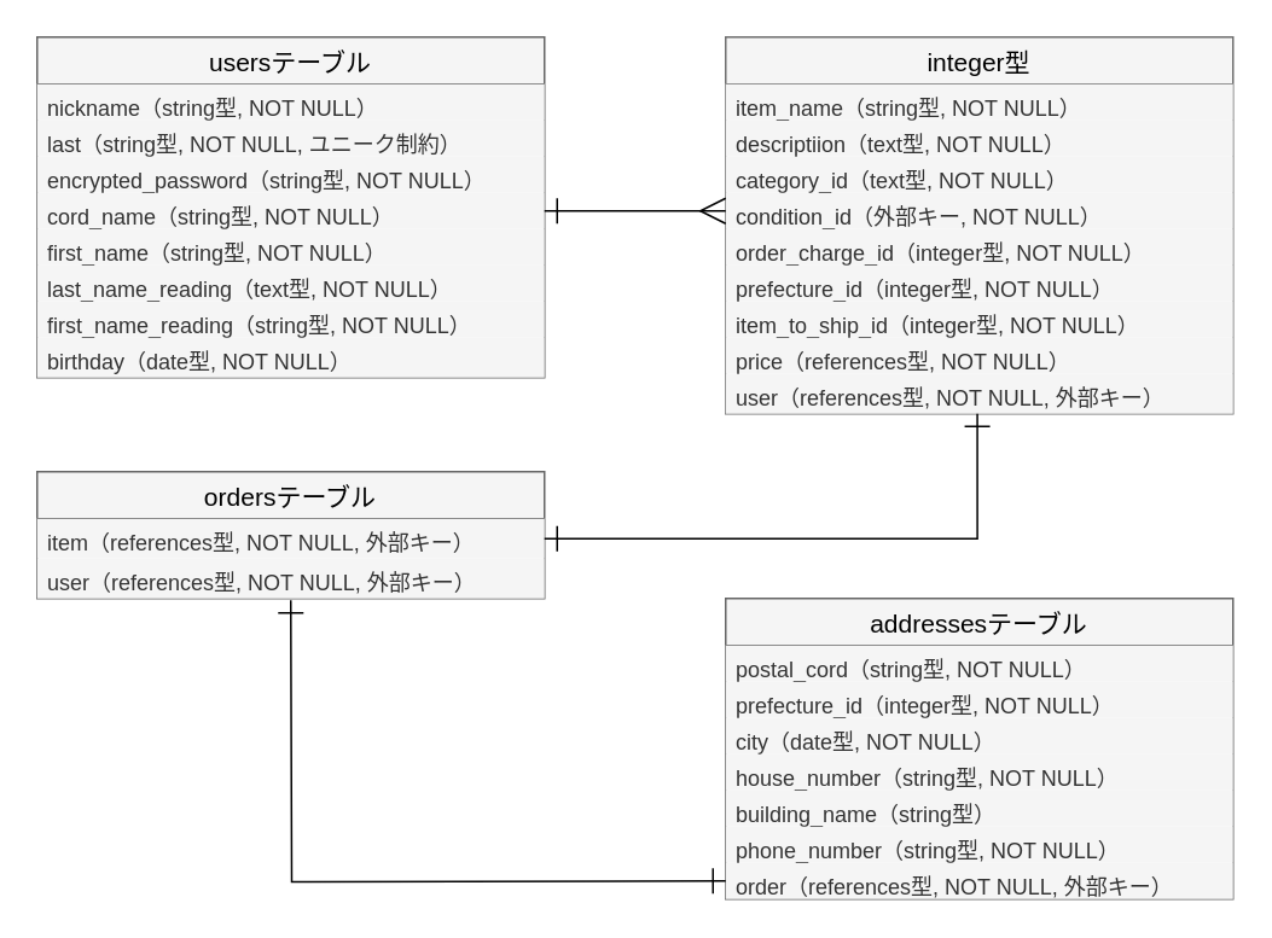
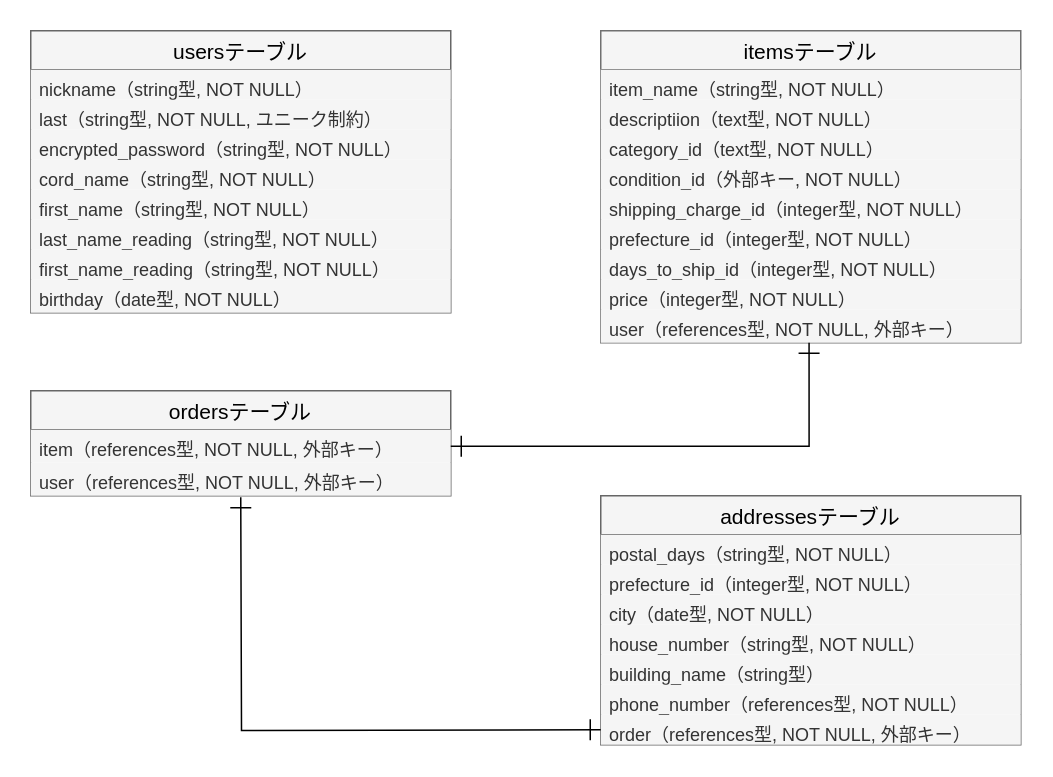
  <mxCell id="0" />
  <mxCell id="1" parent="0" />
- <mxCell id="2" value="integer型" style="swimlane;fontStyle=0;childLayout=stackLayout;horizontal=1;startSize=26;horizontalStack=0;resizeParent=1;resizeParentMax=0;resizeLast=0;collapsible=1;marginBottom=0;align=center;fontSize=14;fillColor=#f5f5f5;strokeColor=#707070;fontColor=#000000;" parent="1" vertex="1"><mxGeometry x="400" y="20" width="280" height="208" as="geometry"><mxRectangle x="100" y="230" width="70" height="26" as="alternateBounds" /></mxGeometry></mxCell>
+ <mxCell id="2" value="itemsテーブル" style="swimlane;fontStyle=0;childLayout=stackLayout;horizontal=1;startSize=26;horizontalStack=0;resizeParent=1;resizeParentMax=0;resizeLast=0;collapsible=1;marginBottom=0;align=center;fontSize=14;fillColor=#f5f5f5;strokeColor=#707070;fontColor=#000000;" parent="1" vertex="1"><mxGeometry x="400" y="20" width="280" height="208" as="geometry"><mxRectangle x="100" y="230" width="70" height="26" as="alternateBounds" /></mxGeometry></mxCell>
  <mxCell id="3" value="item_name（string型, NOT NULL）" style="text;fillColor=#f5f5f5;spacingLeft=4;spacingRight=4;overflow=hidden;rotatable=0;points=[[0,0.5],[1,0.5]];portConstraint=eastwest;fontSize=12;fontColor=#333333;" parent="2" vertex="1"><mxGeometry y="26" width="280" height="20" as="geometry" /></mxCell>
  <mxCell id="4" value="descriptiion（text型, NOT NULL）" style="text;fillColor=#f5f5f5;spacingLeft=4;spacingRight=4;overflow=hidden;rotatable=0;points=[[0,0.5],[1,0.5]];portConstraint=eastwest;fontSize=12;fontColor=#333333;" parent="2" vertex="1"><mxGeometry y="46" width="280" height="20" as="geometry" /></mxCell>
  <mxCell id="5" value="category_id（text型, NOT NULL）" style="text;spacingLeft=4;spacingRight=4;overflow=hidden;rotatable=0;points=[[0,0.5],[1,0.5]];portConstraint=eastwest;fontSize=12;fillColor=#f5f5f5;fontColor=#333333;" parent="2" vertex="1"><mxGeometry y="66" width="280" height="20" as="geometry" /></mxCell>
  <mxCell id="6" value="condition_id（外部キー, NOT NULL）" style="text;spacingLeft=4;spacingRight=4;overflow=hidden;rotatable=0;points=[[0,0.5],[1,0.5]];portConstraint=eastwest;fontSize=12;fillColor=#f5f5f5;fontColor=#333333;" parent="2" vertex="1"><mxGeometry y="86" width="280" height="20" as="geometry" /></mxCell>
- <mxCell id="7" value="order_charge_id（integer型, NOT NULL）" style="text;fillColor=#f5f5f5;spacingLeft=4;spacingRight=4;overflow=hidden;rotatable=0;points=[[0,0.5],[1,0.5]];portConstraint=eastwest;fontSize=12;fontColor=#333333;" parent="2" vertex="1"><mxGeometry y="106" width="280" height="20" as="geometry" /></mxCell>
+ <mxCell id="7" value="shipping_charge_id（integer型, NOT NULL）" style="text;fillColor=#f5f5f5;spacingLeft=4;spacingRight=4;overflow=hidden;rotatable=0;points=[[0,0.5],[1,0.5]];portConstraint=eastwest;fontSize=12;fontColor=#333333;" parent="2" vertex="1"><mxGeometry y="106" width="280" height="20" as="geometry" /></mxCell>
  <mxCell id="8" value="prefecture_id（integer型, NOT NULL）" style="text;fillColor=#f5f5f5;spacingLeft=4;spacingRight=4;overflow=hidden;rotatable=0;points=[[0,0.5],[1,0.5]];portConstraint=eastwest;fontSize=12;fontColor=#333333;" parent="2" vertex="1"><mxGeometry y="126" width="280" height="20" as="geometry" /></mxCell>
- <mxCell id="9" value="item_to_ship_id（integer型, NOT NULL）" style="text;fillColor=#f5f5f5;spacingLeft=4;spacingRight=4;overflow=hidden;rotatable=0;points=[[0,0.5],[1,0.5]];portConstraint=eastwest;fontSize=12;fontColor=#333333;" parent="2" vertex="1"><mxGeometry y="146" width="280" height="20" as="geometry" /></mxCell>
- <mxCell id="10" value="price（references型, NOT NULL）" style="text;fillColor=#f5f5f5;spacingLeft=4;spacingRight=4;overflow=hidden;rotatable=0;points=[[0,0.5],[1,0.5]];portConstraint=eastwest;fontSize=12;fontColor=#333333;" parent="2" vertex="1"><mxGeometry y="166" width="280" height="20" as="geometry" /></mxCell>
+ <mxCell id="9" value="days_to_ship_id（integer型, NOT NULL）" style="text;fillColor=#f5f5f5;spacingLeft=4;spacingRight=4;overflow=hidden;rotatable=0;points=[[0,0.5],[1,0.5]];portConstraint=eastwest;fontSize=12;fontColor=#333333;" parent="2" vertex="1"><mxGeometry y="146" width="280" height="20" as="geometry" /></mxCell>
+ <mxCell id="10" value="price（integer型, NOT NULL）" style="text;fillColor=#f5f5f5;spacingLeft=4;spacingRight=4;overflow=hidden;rotatable=0;points=[[0,0.5],[1,0.5]];portConstraint=eastwest;fontSize=12;fontColor=#333333;" parent="2" vertex="1"><mxGeometry y="166" width="280" height="20" as="geometry" /></mxCell>
  <mxCell id="11" value="user（references型, NOT NULL, 外部キー）" style="text;fillColor=#f5f5f5;spacingLeft=4;spacingRight=4;overflow=hidden;rotatable=0;points=[[0,0.5],[1,0.5]];portConstraint=eastwest;fontSize=12;fontColor=#333333;" parent="2" vertex="1"><mxGeometry y="186" width="280" height="22" as="geometry" /></mxCell>
  <mxCell id="12" value="usersテーブル" style="swimlane;fontStyle=0;childLayout=stackLayout;horizontal=1;startSize=26;horizontalStack=0;resizeParent=1;resizeParentMax=0;resizeLast=0;collapsible=1;marginBottom=0;align=center;fontSize=14;fillColor=#f5f5f5;strokeColor=#666666;fontColor=#000000;" parent="1" vertex="1"><mxGeometry x="20" y="20" width="280" height="188" as="geometry"><mxRectangle x="100" y="230" width="70" height="26" as="alternateBounds" /></mxGeometry></mxCell>
  <mxCell id="13" value="nickname（string型, NOT NULL）" style="text;fillColor=#f5f5f5;spacingLeft=4;spacingRight=4;overflow=hidden;rotatable=0;points=[[0,0.5],[1,0.5]];portConstraint=eastwest;fontSize=12;fontColor=#333333;" parent="12" vertex="1"><mxGeometry y="26" width="280" height="20" as="geometry" /></mxCell>
  <mxCell id="14" value="last（string型, NOT NULL, ユニーク制約）" style="text;fillColor=#f5f5f5;spacingLeft=4;spacingRight=4;overflow=hidden;rotatable=0;points=[[0,0.5],[1,0.5]];portConstraint=eastwest;fontSize=12;fontColor=#333333;" parent="12" vertex="1"><mxGeometry y="46" width="280" height="20" as="geometry" /></mxCell>
  <mxCell id="15" value="encrypted_password（string型, NOT NULL）" style="text;fillColor=#f5f5f5;spacingLeft=4;spacingRight=4;overflow=hidden;rotatable=0;points=[[0,0.5],[1,0.5]];portConstraint=eastwest;fontSize=12;fontColor=#333333;" parent="12" vertex="1"><mxGeometry y="66" width="280" height="20" as="geometry" /></mxCell>
  <mxCell id="16" value="cord_name（string型, NOT NULL）" style="text;fillColor=#f5f5f5;spacingLeft=4;spacingRight=4;overflow=hidden;rotatable=0;points=[[0,0.5],[1,0.5]];portConstraint=eastwest;fontSize=12;fontColor=#333333;" parent="12" vertex="1"><mxGeometry y="86" width="280" height="20" as="geometry" /></mxCell>
  <mxCell id="17" value="first_name（string型, NOT NULL）" style="text;fillColor=#f5f5f5;spacingLeft=4;spacingRight=4;overflow=hidden;rotatable=0;points=[[0,0.5],[1,0.5]];portConstraint=eastwest;fontSize=12;fontColor=#333333;" parent="12" vertex="1"><mxGeometry y="106" width="280" height="20" as="geometry" /></mxCell>
- <mxCell id="18" value="last_name_reading（text型, NOT NULL）" style="text;fillColor=#f5f5f5;spacingLeft=4;spacingRight=4;overflow=hidden;rotatable=0;points=[[0,0.5],[1,0.5]];portConstraint=eastwest;fontSize=12;fontColor=#333333;" parent="12" vertex="1"><mxGeometry y="126" width="280" height="20" as="geometry" /></mxCell>
+ <mxCell id="18" value="last_name_reading（string型, NOT NULL）" style="text;fillColor=#f5f5f5;spacingLeft=4;spacingRight=4;overflow=hidden;rotatable=0;points=[[0,0.5],[1,0.5]];portConstraint=eastwest;fontSize=12;fontColor=#333333;" parent="12" vertex="1"><mxGeometry y="126" width="280" height="20" as="geometry" /></mxCell>
  <mxCell id="19" value="first_name_reading（string型, NOT NULL）" style="text;fillColor=#f5f5f5;spacingLeft=4;spacingRight=4;overflow=hidden;rotatable=0;points=[[0,0.5],[1,0.5]];portConstraint=eastwest;fontSize=12;fontColor=#333333;" parent="12" vertex="1"><mxGeometry y="146" width="280" height="20" as="geometry" /></mxCell>
  <mxCell id="20" value="birthday（date型, NOT NULL）" style="text;fillColor=#f5f5f5;spacingLeft=4;spacingRight=4;overflow=hidden;rotatable=0;points=[[0,0.5],[1,0.5]];portConstraint=eastwest;fontSize=12;fontColor=#333333;" parent="12" vertex="1"><mxGeometry y="166" width="280" height="22" as="geometry" /></mxCell>
  <mxCell id="21" value="ordersテーブル" style="swimlane;fontStyle=0;childLayout=stackLayout;horizontal=1;startSize=26;horizontalStack=0;resizeParent=1;resizeParentMax=0;resizeLast=0;collapsible=1;marginBottom=0;align=center;fontSize=14;fillColor=#f5f5f5;strokeColor=#666666;fontColor=#000000;" parent="1" vertex="1"><mxGeometry x="20" y="260" width="280" height="70" as="geometry"><mxRectangle x="100" y="230" width="70" height="26" as="alternateBounds" /></mxGeometry></mxCell>
  <mxCell id="22" value="item（references型, NOT NULL, 外部キー）" style="text;spacingLeft=4;spacingRight=4;overflow=hidden;rotatable=0;points=[[0,0.5],[1,0.5]];portConstraint=eastwest;fontSize=12;fillColor=#f5f5f5;fontColor=#333333;" parent="21" vertex="1"><mxGeometry y="26" width="280" height="22" as="geometry" /></mxCell>
  <mxCell id="23" value="user（references型, NOT NULL, 外部キー）" style="text;fillColor=#f5f5f5;spacingLeft=4;spacingRight=4;overflow=hidden;rotatable=0;points=[[0,0.5],[1,0.5]];portConstraint=eastwest;fontSize=12;fontColor=#333333;" parent="21" vertex="1"><mxGeometry y="48" width="280" height="22" as="geometry" /></mxCell>
  <mxCell id="24" value="addressesテーブル" style="swimlane;fontStyle=0;childLayout=stackLayout;horizontal=1;startSize=26;horizontalStack=0;resizeParent=1;resizeParentMax=0;resizeLast=0;collapsible=1;marginBottom=0;align=center;fontSize=14;fillColor=#f5f5f5;strokeColor=#666666;fontColor=#000000;" parent="1" vertex="1"><mxGeometry x="400" y="330" width="280" height="166" as="geometry"><mxRectangle x="100" y="230" width="70" height="26" as="alternateBounds" /></mxGeometry></mxCell>
- <mxCell id="25" value="postal_cord（string型, NOT NULL）" style="text;fillColor=#f5f5f5;spacingLeft=4;spacingRight=4;overflow=hidden;rotatable=0;points=[[0,0.5],[1,0.5]];portConstraint=eastwest;fontSize=12;fontColor=#333333;" parent="24" vertex="1"><mxGeometry y="26" width="280" height="20" as="geometry" /></mxCell>
+ <mxCell id="25" value="postal_days（string型, NOT NULL）" style="text;fillColor=#f5f5f5;spacingLeft=4;spacingRight=4;overflow=hidden;rotatable=0;points=[[0,0.5],[1,0.5]];portConstraint=eastwest;fontSize=12;fontColor=#333333;" parent="24" vertex="1"><mxGeometry y="26" width="280" height="20" as="geometry" /></mxCell>
  <mxCell id="26" value="prefecture_id（integer型, NOT NULL）" style="text;fillColor=#f5f5f5;spacingLeft=4;spacingRight=4;overflow=hidden;rotatable=0;points=[[0,0.5],[1,0.5]];portConstraint=eastwest;fontSize=12;fontColor=#333333;" parent="24" vertex="1"><mxGeometry y="46" width="280" height="20" as="geometry" /></mxCell>
  <mxCell id="27" value="city（date型, NOT NULL）" style="text;fillColor=#f5f5f5;spacingLeft=4;spacingRight=4;overflow=hidden;rotatable=0;points=[[0,0.5],[1,0.5]];portConstraint=eastwest;fontSize=12;fontColor=#333333;" parent="24" vertex="1"><mxGeometry y="66" width="280" height="20" as="geometry" /></mxCell>
  <mxCell id="28" value="house_number（string型, NOT NULL）" style="text;fillColor=#f5f5f5;spacingLeft=4;spacingRight=4;overflow=hidden;rotatable=0;points=[[0,0.5],[1,0.5]];portConstraint=eastwest;fontSize=12;fontColor=#333333;" parent="24" vertex="1"><mxGeometry y="86" width="280" height="20" as="geometry" /></mxCell>
  <mxCell id="29" value="building_name（string型）" style="text;fillColor=#f5f5f5;spacingLeft=4;spacingRight=4;overflow=hidden;rotatable=0;points=[[0,0.5],[1,0.5]];portConstraint=eastwest;fontSize=12;fontColor=#333333;" parent="24" vertex="1"><mxGeometry y="106" width="280" height="20" as="geometry" /></mxCell>
- <mxCell id="30" value="phone_number（string型, NOT NULL）" style="text;fillColor=#f5f5f5;spacingLeft=4;spacingRight=4;overflow=hidden;rotatable=0;points=[[0,0.5],[1,0.5]];portConstraint=eastwest;fontSize=12;fontColor=#333333;" parent="24" vertex="1"><mxGeometry y="126" width="280" height="20" as="geometry" /></mxCell>
+ <mxCell id="30" value="phone_number（references型, NOT NULL）" style="text;fillColor=#f5f5f5;spacingLeft=4;spacingRight=4;overflow=hidden;rotatable=0;points=[[0,0.5],[1,0.5]];portConstraint=eastwest;fontSize=12;fontColor=#333333;" parent="24" vertex="1"><mxGeometry y="126" width="280" height="20" as="geometry" /></mxCell>
  <mxCell id="31" value="order（references型, NOT NULL, 外部キー）" style="text;fillColor=#f5f5f5;spacingLeft=4;spacingRight=4;overflow=hidden;rotatable=0;points=[[0,0.5],[1,0.5]];portConstraint=eastwest;fontSize=12;fontColor=#333333;" parent="24" vertex="1"><mxGeometry y="146" width="280" height="20" as="geometry" /></mxCell>
- <mxCell id="32" value="" style="edgeStyle=orthogonalEdgeStyle;fontSize=12;html=1;endArrow=ERmany;startArrow=ERone;exitX=1;exitY=0.5;exitDx=0;exitDy=0;endFill=0;startFill=0;entryX=0;entryY=0.5;entryDx=0;entryDy=0;strokeWidth=1;endSize=12;startSize=12;rounded=0;labelBorderColor=#000000;strokeColor=#000000;" parent="1" source="16" target="6" edge="1"><mxGeometry width="100" height="100" relative="1" as="geometry"><mxPoint x="240" y="370" as="sourcePoint" /><mxPoint x="350" y="106" as="targetPoint" /></mxGeometry></mxCell>
  <mxCell id="33" value="" style="fontSize=12;html=1;endArrow=ERone;endFill=0;startSize=12;endSize=12;strokeWidth=1;startArrow=ERone;startFill=0;labelBorderColor=#000000;strokeColor=#000000;edgeStyle=orthogonalEdgeStyle;rounded=0;" parent="1" edge="1"><mxGeometry width="100" height="100" relative="1" as="geometry"><mxPoint x="400" y="486" as="sourcePoint" /><mxPoint x="160" y="331" as="targetPoint" /></mxGeometry></mxCell>
  <mxCell id="34" value="" style="fontSize=12;html=1;endArrow=ERone;endFill=0;startSize=12;endSize=12;strokeWidth=1;rounded=0;startArrow=ERone;startFill=0;entryX=0.496;entryY=1;entryDx=0;entryDy=0;entryPerimeter=0;exitX=1;exitY=0.5;exitDx=0;exitDy=0;labelBackgroundColor=#000000;strokeColor=#000000;edgeStyle=orthogonalEdgeStyle;" parent="1" source="22" target="11" edge="1"><mxGeometry width="100" height="100" relative="1" as="geometry"><mxPoint x="260" y="410" as="sourcePoint" /><mxPoint x="360" y="310" as="targetPoint" /></mxGeometry></mxCell>
